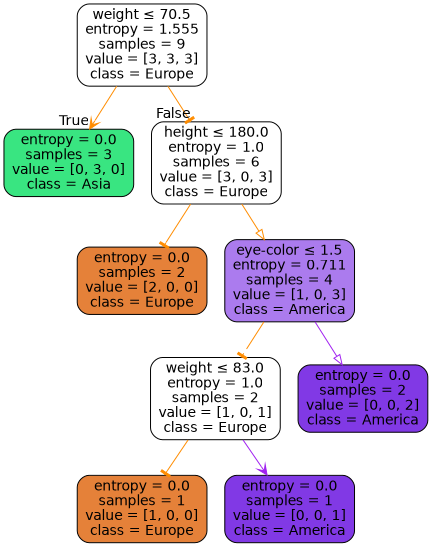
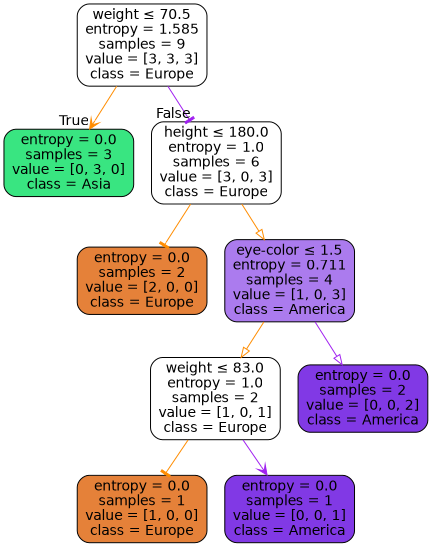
  digraph {
    node [color=black fillcolor="#ffffff" fontname=helvetica shape=box style="filled, rounded"]
    edge [arrowhead=tee color=darkorange fontname=helvetica]
-   n1 [label=<weight &le; 70.5<br/>entropy = 1.555<br/>samples = 9<br/>value = [3, 3, 3]<br/>class = Europe>]
+   n1 [label=<weight &le; 70.5<br/>entropy = 1.585<br/>samples = 9<br/>value = [3, 3, 3]<br/>class = Europe>]
    n2 [fillcolor="#39e581" label=<entropy = 0.0<br/>samples = 3<br/>value = [0, 3, 0]<br/>class = Asia>]
    n3 [label=<height &le; 180.0<br/>entropy = 1.0<br/>samples = 6<br/>value = [3, 0, 3]<br/>class = Europe>]
    n4 [fillcolor="#e58139" label=<entropy = 0.0<br/>samples = 2<br/>value = [2, 0, 0]<br/>class = Europe>]
    n5 [fillcolor="#ab7bee" label=<eye-color &le; 1.5<br/>entropy = 0.711<br/>samples = 4<br/>value = [1, 0, 3]<br/>class = America>]
    n6 [label=<weight &le; 83.0<br/>entropy = 1.0<br/>samples = 2<br/>value = [1, 0, 1]<br/>class = Europe>]
    n7 [fillcolor="#8139e5" label=<entropy = 0.0<br/>samples = 2<br/>value = [0, 0, 2]<br/>class = America>]
    n8 [fillcolor="#e58139" label=<entropy = 0.0<br/>samples = 1<br/>value = [1, 0, 0]<br/>class = Europe>]
    n9 [fillcolor="#8139e5" label=<entropy = 0.0<br/>samples = 1<br/>value = [0, 0, 1]<br/>class = America>]
    n1 -> n2 [arrowhead=vee headlabel=True labelangle=45 labeldistance=2.5]
-   n1 -> n3 [headlabel=False labelangle=-45 labeldistance=2.5]
+   n1 -> n3 [color=purple headlabel=False labelangle=-45 labeldistance=2.5]
    n3 -> n4
    n3 -> n5 [arrowhead=onormal]
-   n5 -> n6
+   n5 -> n6 [arrowhead=onormal]
    n5 -> n7 [arrowhead=onormal color=purple]
    n6 -> n8
    n6 -> n9 [arrowhead=vee color=purple]
  }
